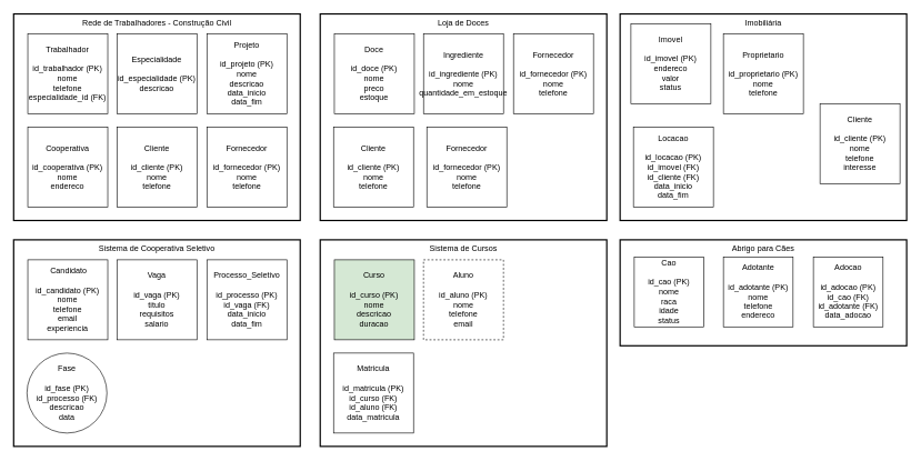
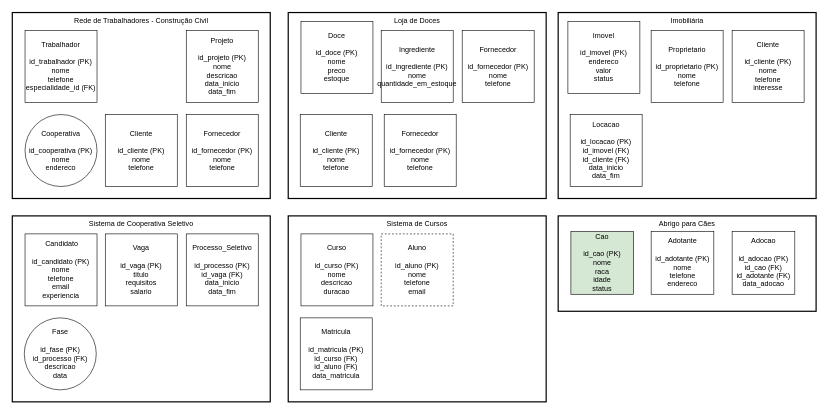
  <mxCell id="0" />
  <mxCell id="1" parent="0" />
  <mxCell id="2" value="Rede de Trabalhadores - Construção Civil" style="whiteSpace=wrap;strokeWidth=2;verticalAlign=top;movable=1;resizable=1;rotatable=1;deletable=1;editable=1;locked=0;connectable=1;" vertex="1" parent="1"><mxGeometry x="20" y="20" width="430" height="310" as="geometry" /></mxCell>
  <mxCell id="3" value="&lt;div&gt;Trabalhador&lt;/div&gt;&lt;div&gt;&lt;br&gt;&lt;/div&gt;id_trabalhador (PK)&lt;br&gt;nome&lt;br&gt;telefone&lt;br&gt;especialidade_id (FK)" style="whiteSpace=wrap;html=1;aspect=fixed;" vertex="1" parent="2"><mxGeometry x="21.23" y="30" width="120" height="120" as="geometry" /></mxCell>
- <mxCell id="4" value="&lt;div align=&quot;center&quot;&gt;Especialidade&lt;/div&gt;&lt;div align=&quot;center&quot;&gt;&lt;br&gt;&lt;/div&gt;&lt;div align=&quot;center&quot;&gt;id_especialidade (PK)&lt;/div&gt;&lt;div align=&quot;center&quot;&gt;descricao&lt;/div&gt;" style="whiteSpace=wrap;html=1;aspect=fixed;align=center;" vertex="1" parent="2"><mxGeometry x="155" y="30" width="120" height="120" as="geometry" /></mxCell>
  <mxCell id="5" value="Projeto&lt;br&gt;&lt;br&gt;id_projeto (PK)&lt;br&gt;nome&lt;br&gt;descricao&lt;br&gt;data_inicio&lt;br&gt;data_fim" style="whiteSpace=wrap;html=1;aspect=fixed;align=center;" vertex="1" parent="2"><mxGeometry x="290" y="30" width="120" height="120" as="geometry" /></mxCell>
- <mxCell id="6" value="Cooperativa&lt;br&gt;&lt;br&gt;id_cooperativa (PK)&lt;br&gt;nome&lt;br&gt;endereco" style="whiteSpace=wrap;html=1;aspect=fixed;align=center;" vertex="1" parent="2"><mxGeometry x="21.23" y="170" width="120" height="120" as="geometry" /></mxCell>
+ <mxCell id="6" value="Cooperativa&lt;br&gt;&lt;br&gt;id_cooperativa (PK)&lt;br&gt;nome&lt;br&gt;endereco" style="ellipse;whiteSpace=wrap;html=1;aspect=fixed;align=center;" vertex="1" parent="2"><mxGeometry x="21.23" y="170" width="120" height="120" as="geometry" /></mxCell>
  <mxCell id="7" value="Cliente&lt;br&gt;&lt;br&gt;id_cliente (PK)&lt;br&gt;nome&lt;br&gt;telefone" style="whiteSpace=wrap;html=1;aspect=fixed;align=center;" vertex="1" parent="2"><mxGeometry x="155" y="170" width="120" height="120" as="geometry" /></mxCell>
  <mxCell id="8" value="Fornecedor&lt;br&gt;&lt;br&gt;id_fornecedor (PK)&lt;br&gt;nome&lt;br&gt;telefone" style="whiteSpace=wrap;html=1;aspect=fixed;align=center;" vertex="1" parent="2"><mxGeometry x="290" y="170" width="120" height="120" as="geometry" /></mxCell>
  <mxCell id="9" value="Loja de Doces" style="whiteSpace=wrap;strokeWidth=2;verticalAlign=top;movable=1;resizable=1;rotatable=1;deletable=1;editable=1;locked=0;connectable=1;" vertex="1" parent="1"><mxGeometry x="480" y="20" width="430" height="310" as="geometry" /></mxCell>
- <mxCell id="10" value="Doce&lt;br&gt;&lt;br&gt;id_doce (PK)&lt;br&gt;nome&lt;br&gt;preco&lt;br&gt;estoque" style="whiteSpace=wrap;html=1;aspect=fixed;" vertex="1" parent="9"><mxGeometry x="21.23" y="30" width="120" height="120" as="geometry" /></mxCell>
+ <mxCell id="10" value="Doce&lt;br&gt;&lt;br&gt;id_doce (PK)&lt;br&gt;nome&lt;br&gt;preco&lt;br&gt;estoque" style="whiteSpace=wrap;html=1;aspect=fixed;" vertex="1" parent="9"><mxGeometry x="21.23" y="15" width="120" height="120" as="geometry" /></mxCell>
  <mxCell id="11" value="Ingrediente&lt;br&gt;&lt;br&gt;id_ingrediente (PK)&lt;br&gt;nome&lt;br&gt;quantidade_em_estoque" style="whiteSpace=wrap;html=1;aspect=fixed;align=center;" vertex="1" parent="9"><mxGeometry x="155" y="30" width="120" height="120" as="geometry" /></mxCell>
  <mxCell id="12" value="Fornecedor&lt;br&gt;&lt;br&gt;id_fornecedor (PK)&lt;br&gt;nome&lt;br&gt;telefone" style="whiteSpace=wrap;html=1;aspect=fixed;align=center;" vertex="1" parent="9"><mxGeometry x="290" y="30" width="120" height="120" as="geometry" /></mxCell>
  <mxCell id="13" value="Cliente&lt;br&gt;&lt;br&gt;id_cliente (PK)&lt;br&gt;nome&lt;br&gt;telefone" style="whiteSpace=wrap;html=1;aspect=fixed;align=center;" vertex="1" parent="9"><mxGeometry x="20" y="170" width="120" height="120" as="geometry" /></mxCell>
  <mxCell id="14" value="Fornecedor&lt;br&gt;&lt;br&gt;id_fornecedor (PK)&lt;br&gt;nome&lt;br&gt;telefone" style="whiteSpace=wrap;html=1;aspect=fixed;align=center;" vertex="1" parent="9"><mxGeometry x="160" y="170" width="120" height="120" as="geometry" /></mxCell>
  <mxCell id="15" value="Imobiliária" style="whiteSpace=wrap;strokeWidth=2;verticalAlign=top;movable=1;resizable=1;rotatable=1;deletable=1;editable=1;locked=0;connectable=1;" vertex="1" parent="1"><mxGeometry x="930" y="20" width="430" height="310" as="geometry" /></mxCell>
  <mxCell id="16" value="Imovel&lt;br&gt;&lt;br&gt;id_imovel (PK)&lt;br&gt;endereco&lt;br&gt;valor&lt;br&gt;status" style="whiteSpace=wrap;html=1;aspect=fixed;" vertex="1" parent="15"><mxGeometry x="16.23" y="15" width="120" height="120" as="geometry" /></mxCell>
  <mxCell id="17" value="Proprietario&lt;br&gt;&lt;br&gt;id_proprietario (PK)&lt;br&gt;nome&lt;br&gt;telefone" style="whiteSpace=wrap;html=1;aspect=fixed;align=center;" vertex="1" parent="15"><mxGeometry x="155" y="30" width="120" height="120" as="geometry" /></mxCell>
- <mxCell id="18" value="Cliente&lt;br&gt;&lt;br&gt;id_cliente (PK)&lt;br&gt;nome&lt;br&gt;telefone&lt;br&gt;interesse" style="whiteSpace=wrap;html=1;aspect=fixed;align=center;" vertex="1" parent="15"><mxGeometry x="300" y="135" width="120" height="120" as="geometry" /></mxCell>
+ <mxCell id="18" value="Cliente&lt;br&gt;&lt;br&gt;id_cliente (PK)&lt;br&gt;nome&lt;br&gt;telefone&lt;br&gt;interesse" style="whiteSpace=wrap;html=1;aspect=fixed;align=center;" vertex="1" parent="15"><mxGeometry x="290" y="30" width="120" height="120" as="geometry" /></mxCell>
  <mxCell id="19" value="Locacao&lt;br&gt;&lt;br&gt;id_locacao (PK)&lt;br&gt;id_imovel (FK)&lt;br&gt;id_cliente (FK)&lt;br&gt;data_inicio&lt;br&gt;data_fim" style="whiteSpace=wrap;html=1;aspect=fixed;align=center;" vertex="1" parent="15"><mxGeometry x="20" y="170" width="120" height="120" as="geometry" /></mxCell>
  <mxCell id="20" value="Abrigo para Cães" style="whiteSpace=wrap;strokeWidth=2;verticalAlign=top;movable=1;resizable=1;rotatable=1;deletable=1;editable=1;locked=0;connectable=1;" vertex="1" parent="1"><mxGeometry x="930" y="359" width="430" height="159" as="geometry" /></mxCell>
- <mxCell id="21" value="Cao&lt;br&gt;&lt;br&gt;id_cao (PK)&lt;br&gt;nome&lt;br&gt;raca&lt;br&gt;idade&lt;br&gt;status" style="whiteSpace=wrap;html=1;aspect=fixed;" vertex="1" parent="20"><mxGeometry x="21.23" y="26.129" width="104.516" height="104.516" as="geometry" /></mxCell>
+ <mxCell id="21" value="Cao&lt;br&gt;&lt;br&gt;id_cao (PK)&lt;br&gt;nome&lt;br&gt;raca&lt;br&gt;idade&lt;br&gt;status" style="whiteSpace=wrap;html=1;aspect=fixed;fillColor=#d5e8d4;" vertex="1" parent="20"><mxGeometry x="21.23" y="26.129" width="104.516" height="104.516" as="geometry" /></mxCell>
  <mxCell id="22" value="Adotante&lt;br&gt;&lt;br&gt;id_adotante (PK)&lt;br&gt;nome&lt;br&gt;telefone&lt;br&gt;endereco" style="whiteSpace=wrap;html=1;aspect=fixed;align=center;" vertex="1" parent="20"><mxGeometry x="155" y="26.129" width="104.516" height="104.516" as="geometry" /></mxCell>
  <mxCell id="23" value="Adocao&lt;br&gt;&lt;br&gt;id_adocao (PK)&lt;br&gt;id_cao (FK)&lt;br&gt;id_adotante (FK)&lt;br&gt;data_adocao" style="whiteSpace=wrap;html=1;aspect=fixed;align=center;" vertex="1" parent="20"><mxGeometry x="290" y="26.129" width="104.516" height="104.516" as="geometry" /></mxCell>
  <mxCell id="24" value="Sistema de Cooperativa Seletivo" style="whiteSpace=wrap;strokeWidth=2;verticalAlign=top;movable=1;resizable=1;rotatable=1;deletable=1;editable=1;locked=0;connectable=1;" vertex="1" parent="1"><mxGeometry x="20" y="359" width="430" height="310" as="geometry" /></mxCell>
  <mxCell id="25" value="&amp;nbsp;Candidato&lt;br&gt;&lt;br&gt;id_candidato (PK)&lt;br&gt;nome&lt;br&gt;telefone&lt;br&gt;email&lt;br&gt;experiencia" style="whiteSpace=wrap;html=1;aspect=fixed;" vertex="1" parent="24"><mxGeometry x="21.23" y="30" width="120" height="120" as="geometry" /></mxCell>
  <mxCell id="26" value="Vaga&lt;br&gt;&lt;br&gt;id_vaga (PK)&lt;br&gt;titulo&lt;br&gt;requisitos&lt;br&gt;salario" style="whiteSpace=wrap;html=1;aspect=fixed;align=center;" vertex="1" parent="24"><mxGeometry x="155" y="30" width="120" height="120" as="geometry" /></mxCell>
  <mxCell id="27" value="Processo_Seletivo&lt;br&gt;&lt;br&gt;id_processo (PK)&lt;br&gt;id_vaga (FK)&lt;br&gt;data_inicio&lt;br&gt;data_fim" style="whiteSpace=wrap;html=1;aspect=fixed;align=center;" vertex="1" parent="24"><mxGeometry x="290" y="30" width="120" height="120" as="geometry" /></mxCell>
  <mxCell id="28" value="Fase&lt;br&gt;&lt;br&gt;id_fase (PK)&lt;br&gt;id_processo (FK)&lt;br&gt;descricao&lt;br&gt;data" style="ellipse;whiteSpace=wrap;html=1;aspect=fixed;align=center;" vertex="1" parent="24"><mxGeometry x="20" y="170" width="120" height="120" as="geometry" /></mxCell>
  <mxCell id="29" value="Sistema de Cursos" style="whiteSpace=wrap;strokeWidth=2;verticalAlign=top;movable=1;resizable=1;rotatable=1;deletable=1;editable=1;locked=0;connectable=1;" vertex="1" parent="1"><mxGeometry x="480" y="359" width="430" height="310" as="geometry" /></mxCell>
- <mxCell id="30" value="Curso&lt;br&gt;&lt;br&gt;id_curso (PK)&lt;br&gt;nome&lt;br&gt;descricao&lt;br&gt;duracao" style="whiteSpace=wrap;html=1;aspect=fixed;fillColor=#d5e8d4;" vertex="1" parent="29"><mxGeometry x="21.23" y="30" width="120" height="120" as="geometry" /></mxCell>
+ <mxCell id="30" value="Curso&lt;br&gt;&lt;br&gt;id_curso (PK)&lt;br&gt;nome&lt;br&gt;descricao&lt;br&gt;duracao" style="whiteSpace=wrap;html=1;aspect=fixed;" vertex="1" parent="29"><mxGeometry x="21.23" y="30" width="120" height="120" as="geometry" /></mxCell>
  <mxCell id="31" value="Aluno&lt;br&gt;&lt;br&gt;id_aluno (PK)&lt;br&gt;nome&lt;br&gt;telefone&lt;br&gt;email" style="whiteSpace=wrap;html=1;aspect=fixed;align=center;dashed=1;" vertex="1" parent="29"><mxGeometry x="155" y="30" width="120" height="120" as="geometry" /></mxCell>
  <mxCell id="32" value="Matricula&lt;br&gt;&lt;br&gt;id_matricula (PK)&lt;br&gt;id_curso (FK)&lt;br&gt;id_aluno (FK)&lt;br&gt;data_matricula" style="whiteSpace=wrap;html=1;aspect=fixed;align=center;" vertex="1" parent="29"><mxGeometry x="20" y="170" width="120" height="120" as="geometry" /></mxCell>
